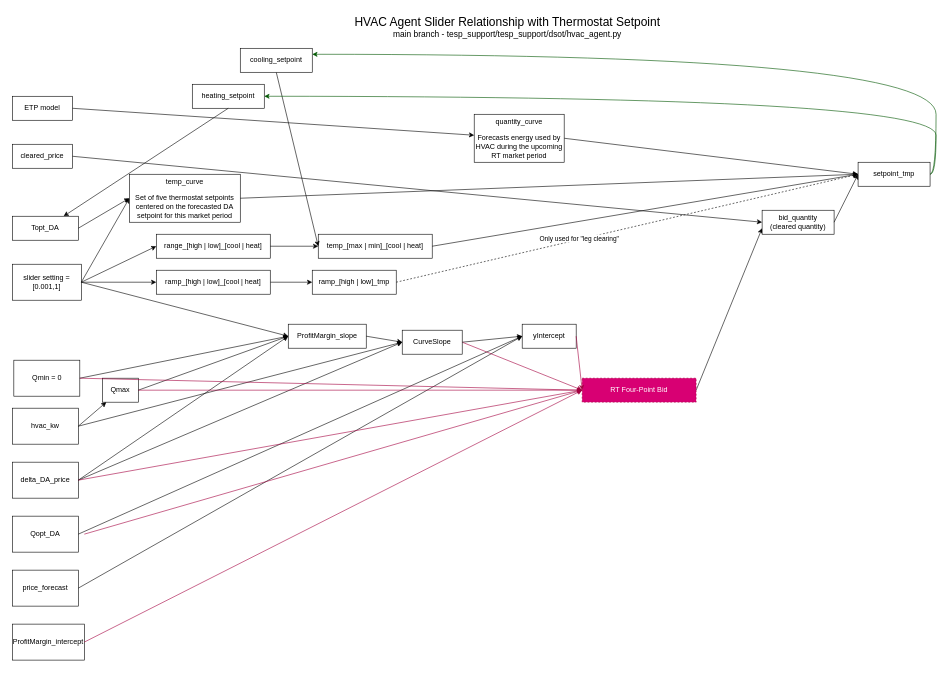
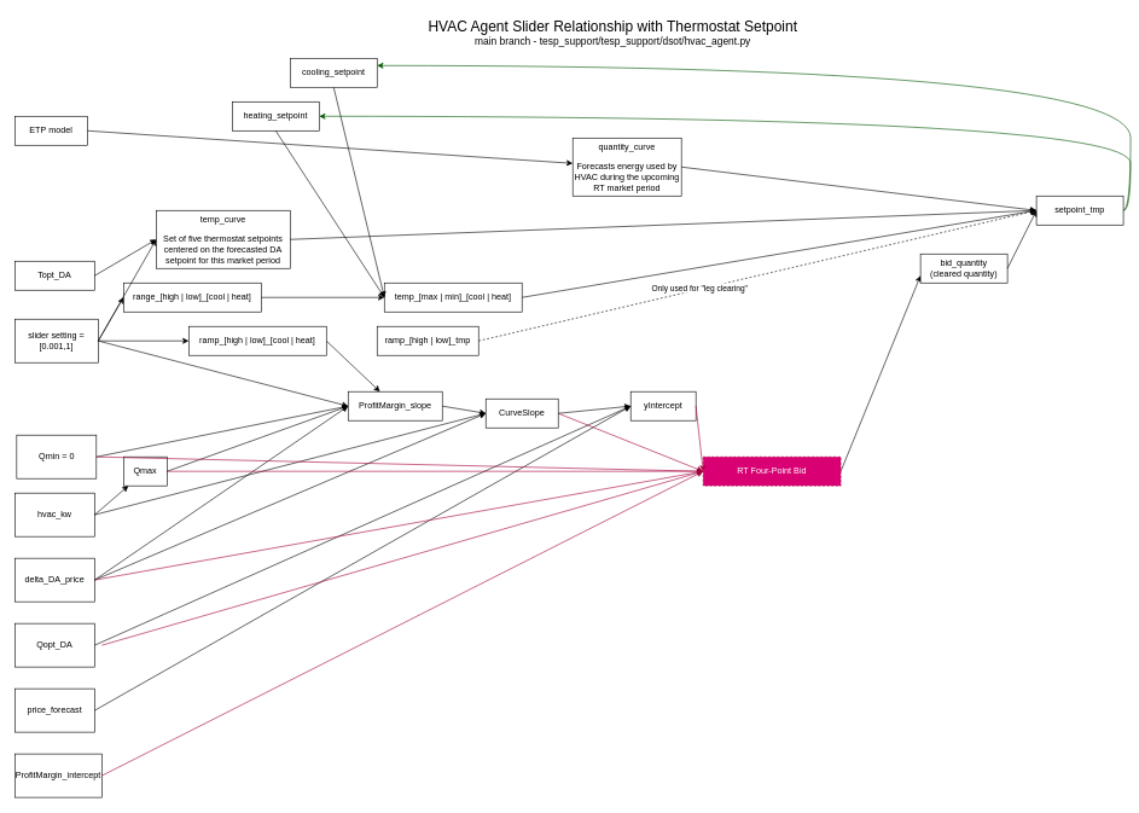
  <mxCell id="0" />
  <mxCell id="1" parent="0" />
  <mxCell id="2" value="slider setting = [0.001,1]" style="rounded=0;whiteSpace=wrap;html=1;" parent="1" vertex="1"><mxGeometry x="20" y="440" width="115" height="60" as="geometry" /></mxCell>
- <mxCell id="3" value="range_[high | low]_[cool | heat]" style="rounded=0;whiteSpace=wrap;html=1;" parent="1" vertex="1"><mxGeometry x="260" y="390" width="190" height="40" as="geometry" /></mxCell>
+ <mxCell id="3" value="range_[high | low]_[cool | heat]" style="rounded=0;whiteSpace=wrap;html=1;" parent="1" vertex="1"><mxGeometry x="170" y="390" width="190" height="40" as="geometry" /></mxCell>
  <mxCell id="4" value="&lt;font style=&quot;&quot;&gt;&lt;span style=&quot;font-size: 20px;&quot;&gt;HVAC Agent Slider Relationship with Thermostat Setpoint&lt;/span&gt;&lt;br&gt;&lt;font style=&quot;font-size: 14px;&quot;&gt;main branch - tesp_support/tesp_support/dsot/hvac_agent.py&lt;/font&gt;&lt;br&gt;&lt;/font&gt;" style="text;html=1;align=center;verticalAlign=middle;resizable=0;points=[];autosize=1;strokeColor=none;fillColor=none;" parent="1" vertex="1"><mxGeometry x="580" y="20" width="530" height="50" as="geometry" /></mxCell>
- <mxCell id="5" style="edgeStyle=none;html=1;exitX=1;exitY=0.5;exitDx=0;exitDy=0;" edge="1" parent="1" source="6" target="64"><mxGeometry relative="1" as="geometry" /></mxCell>
+ <mxCell id="5" style="edgeStyle=none;html=1;exitX=1;exitY=0.5;exitDx=0;exitDy=0;" edge="1" parent="1" source="6" target="43"><mxGeometry relative="1" as="geometry" /></mxCell>
  <mxCell id="6" value="ramp_[high | low]_[cool | heat]" style="rounded=0;whiteSpace=wrap;html=1;" parent="1" vertex="1"><mxGeometry x="260" y="450" width="190" height="40" as="geometry" /></mxCell>
  <mxCell id="7" value="" style="endArrow=classic;html=1;fontSize=14;exitX=1;exitY=0.5;exitDx=0;exitDy=0;entryX=0;entryY=0.5;entryDx=0;entryDy=0;" parent="1" source="2" target="3" edge="1"><mxGeometry width="50" height="50" relative="1" as="geometry"><mxPoint x="510" y="560" as="sourcePoint" /><mxPoint x="560" y="510" as="targetPoint" /></mxGeometry></mxCell>
  <mxCell id="8" value="" style="endArrow=classic;html=1;fontSize=14;exitX=1;exitY=0.5;exitDx=0;exitDy=0;entryX=0;entryY=0.5;entryDx=0;entryDy=0;" parent="1" source="2" target="6" edge="1"><mxGeometry width="50" height="50" relative="1" as="geometry"><mxPoint x="150" y="450" as="sourcePoint" /><mxPoint x="270" y="380" as="targetPoint" /></mxGeometry></mxCell>
  <mxCell id="9" value="delta_DA_price" style="rounded=0;whiteSpace=wrap;html=1;" vertex="1" parent="1"><mxGeometry x="20" y="770" width="110" height="60" as="geometry" /></mxCell>
  <mxCell id="10" value="" style="endArrow=classic;html=1;fontSize=14;exitX=1;exitY=0.5;exitDx=0;exitDy=0;entryX=0;entryY=0.5;entryDx=0;entryDy=0;" edge="1" parent="1" source="9" target="43"><mxGeometry width="50" height="50" relative="1" as="geometry"><mxPoint x="150" y="450" as="sourcePoint" /><mxPoint x="270" y="450" as="targetPoint" /></mxGeometry></mxCell>
  <mxCell id="11" value="" style="endArrow=classic;html=1;fontSize=14;exitX=1;exitY=0.5;exitDx=0;exitDy=0;entryX=0;entryY=0.5;entryDx=0;entryDy=0;" edge="1" parent="1" source="2" target="43"><mxGeometry width="50" height="50" relative="1" as="geometry"><mxPoint x="140" y="860" as="sourcePoint" /><mxPoint x="510" y="630" as="targetPoint" /></mxGeometry></mxCell>
  <mxCell id="12" value="Qmin = 0" style="rounded=0;whiteSpace=wrap;html=1;" vertex="1" parent="1"><mxGeometry x="22.5" y="600" width="110" height="60" as="geometry" /></mxCell>
  <mxCell id="13" value="hvac_kw" style="rounded=0;whiteSpace=wrap;html=1;" vertex="1" parent="1"><mxGeometry x="20" y="680" width="110" height="60" as="geometry" /></mxCell>
  <mxCell id="14" value="Qmax" style="rounded=0;whiteSpace=wrap;html=1;" vertex="1" parent="1"><mxGeometry x="170" y="630" width="60" height="40" as="geometry" /></mxCell>
  <mxCell id="15" value="" style="endArrow=classic;html=1;fontSize=14;exitX=1;exitY=0.5;exitDx=0;exitDy=0;" edge="1" parent="1" source="13" target="14"><mxGeometry width="50" height="50" relative="1" as="geometry"><mxPoint x="140" y="860" as="sourcePoint" /><mxPoint x="500" y="660" as="targetPoint" /></mxGeometry></mxCell>
  <mxCell id="16" value="" style="endArrow=classic;html=1;fontSize=14;exitX=1;exitY=0.5;exitDx=0;exitDy=0;entryX=0;entryY=0.5;entryDx=0;entryDy=0;" edge="1" parent="1" source="14" target="43"><mxGeometry width="50" height="50" relative="1" as="geometry"><mxPoint x="150" y="870" as="sourcePoint" /><mxPoint x="510" y="670" as="targetPoint" /></mxGeometry></mxCell>
  <mxCell id="17" value="" style="endArrow=classic;html=1;fontSize=14;exitX=1;exitY=0.5;exitDx=0;exitDy=0;entryX=0;entryY=0.5;entryDx=0;entryDy=0;" edge="1" parent="1" source="12" target="43"><mxGeometry width="50" height="50" relative="1" as="geometry"><mxPoint x="280" y="710" as="sourcePoint" /><mxPoint x="500" y="660" as="targetPoint" /></mxGeometry></mxCell>
  <mxCell id="18" value="" style="endArrow=classic;html=1;fontSize=14;exitX=1;exitY=0.5;exitDx=0;exitDy=0;entryX=0;entryY=0.5;entryDx=0;entryDy=0;" edge="1" parent="1" source="9" target="48"><mxGeometry width="50" height="50" relative="1" as="geometry"><mxPoint x="140" y="860" as="sourcePoint" /><mxPoint x="500" y="670" as="targetPoint" /></mxGeometry></mxCell>
  <mxCell id="19" value="" style="endArrow=classic;html=1;fontSize=14;exitX=1;exitY=0.5;exitDx=0;exitDy=0;entryX=0;entryY=0.5;entryDx=0;entryDy=0;" edge="1" parent="1" source="13" target="48"><mxGeometry width="50" height="50" relative="1" as="geometry"><mxPoint x="150" y="870" as="sourcePoint" /><mxPoint x="510" y="680" as="targetPoint" /></mxGeometry></mxCell>
  <mxCell id="20" value="Qopt_DA" style="rounded=0;whiteSpace=wrap;html=1;" vertex="1" parent="1"><mxGeometry x="20" y="860" width="110" height="60" as="geometry" /></mxCell>
  <mxCell id="21" value="yIntercept" style="rounded=0;whiteSpace=wrap;html=1;" vertex="1" parent="1"><mxGeometry x="870" y="540" width="90" height="40" as="geometry" /></mxCell>
  <mxCell id="22" value="" style="endArrow=classic;html=1;fontSize=14;exitX=1;exitY=0.5;exitDx=0;exitDy=0;entryX=0;entryY=0.5;entryDx=0;entryDy=0;" edge="1" parent="1" source="20" target="21"><mxGeometry width="50" height="50" relative="1" as="geometry"><mxPoint x="140" y="810" as="sourcePoint" /><mxPoint x="700" y="790" as="targetPoint" /></mxGeometry></mxCell>
  <mxCell id="23" value="" style="endArrow=classic;html=1;fontSize=14;exitX=1;exitY=0.5;exitDx=0;exitDy=0;entryX=0;entryY=0.5;entryDx=0;entryDy=0;" edge="1" parent="1" source="48" target="21"><mxGeometry width="50" height="50" relative="1" as="geometry"><mxPoint x="150" y="900" as="sourcePoint" /><mxPoint x="950" y="880" as="targetPoint" /></mxGeometry></mxCell>
  <mxCell id="24" value="price_forecast" style="rounded=0;whiteSpace=wrap;html=1;" vertex="1" parent="1"><mxGeometry x="20" y="950" width="110" height="60" as="geometry" /></mxCell>
  <mxCell id="25" value="" style="endArrow=classic;html=1;fontSize=14;exitX=1;exitY=0.5;exitDx=0;exitDy=0;entryX=0;entryY=0.5;entryDx=0;entryDy=0;" edge="1" parent="1" source="24" target="21"><mxGeometry width="50" height="50" relative="1" as="geometry"><mxPoint x="150" y="900" as="sourcePoint" /><mxPoint x="960" y="900" as="targetPoint" /></mxGeometry></mxCell>
  <mxCell id="26" value="heating_setpoint" style="rounded=0;whiteSpace=wrap;html=1;" vertex="1" parent="1"><mxGeometry x="320" y="140" width="120" height="40" as="geometry" /></mxCell>
  <mxCell id="27" value="temp_[max | min]_[cool | heat]" style="rounded=0;whiteSpace=wrap;html=1;" vertex="1" parent="1"><mxGeometry x="530" y="390" width="190" height="40" as="geometry" /></mxCell>
  <mxCell id="28" value="" style="endArrow=classic;html=1;fontSize=14;exitX=1;exitY=0.5;exitDx=0;exitDy=0;entryX=0;entryY=0.5;entryDx=0;entryDy=0;" edge="1" parent="1" source="3" target="27"><mxGeometry width="50" height="50" relative="1" as="geometry"><mxPoint x="150" y="450" as="sourcePoint" /><mxPoint x="270" y="410" as="targetPoint" /></mxGeometry></mxCell>
  <mxCell id="29" value="" style="endArrow=classic;html=1;fontSize=14;exitX=0.5;exitY=1;exitDx=0;exitDy=0;entryX=0;entryY=0.5;entryDx=0;entryDy=0;" edge="1" parent="1" source="53" target="27"><mxGeometry width="50" height="50" relative="1" as="geometry"><mxPoint x="160" y="460" as="sourcePoint" /><mxPoint x="280" y="420" as="targetPoint" /></mxGeometry></mxCell>
- <mxCell id="30" value="" style="endArrow=classic;html=1;fontSize=14;exitX=0.5;exitY=1;exitDx=0;exitDy=0;" edge="1" parent="1" source="26" target="34"><mxGeometry width="50" height="50" relative="1" as="geometry"><mxPoint x="170" y="470" as="sourcePoint" /><mxPoint x="290" y="430" as="targetPoint" /></mxGeometry></mxCell>
+ <mxCell id="30" value="" style="endArrow=classic;html=1;fontSize=14;exitX=0.5;exitY=1;exitDx=0;exitDy=0;entryX=0;entryY=0.5;entryDx=0;entryDy=0;" edge="1" parent="1" source="26" target="27"><mxGeometry width="50" height="50" relative="1" as="geometry"><mxPoint x="170" y="470" as="sourcePoint" /><mxPoint x="290" y="430" as="targetPoint" /></mxGeometry></mxCell>
  <mxCell id="31" style="edgeStyle=orthogonalEdgeStyle;html=1;exitX=1;exitY=0.5;exitDx=0;exitDy=0;entryX=1;entryY=0.25;entryDx=0;entryDy=0;fillColor=#008a00;strokeColor=#005700;curved=1;" edge="1" parent="1" source="32" target="53"><mxGeometry relative="1" as="geometry" /></mxCell>
  <mxCell id="32" value="setpoint_tmp" style="rounded=0;whiteSpace=wrap;html=1;" vertex="1" parent="1"><mxGeometry x="1430" y="270" width="120" height="40" as="geometry" /></mxCell>
  <mxCell id="33" value="" style="endArrow=classic;html=1;fontSize=14;exitX=1;exitY=0.5;exitDx=0;exitDy=0;entryX=0;entryY=0.5;entryDx=0;entryDy=0;" edge="1" parent="1" source="27" target="32"><mxGeometry width="50" height="50" relative="1" as="geometry"><mxPoint x="145" y="320" as="sourcePoint" /><mxPoint x="540" y="410" as="targetPoint" /></mxGeometry></mxCell>
  <mxCell id="34" value="Topt_DA" style="rounded=0;whiteSpace=wrap;html=1;" vertex="1" parent="1"><mxGeometry x="20" y="360" width="110" height="40" as="geometry" /></mxCell>
  <mxCell id="35" value="temp_curve&lt;br&gt;&lt;br&gt;Set of five thermostat setpoints centered on the forecasted DA setpoint for this market period" style="rounded=0;whiteSpace=wrap;html=1;" vertex="1" parent="1"><mxGeometry x="215" y="290" width="185" height="80" as="geometry" /></mxCell>
  <mxCell id="36" value="" style="endArrow=classic;html=1;fontSize=14;exitX=1;exitY=0.5;exitDx=0;exitDy=0;entryX=0;entryY=0.5;entryDx=0;entryDy=0;" edge="1" parent="1" source="34" target="35"><mxGeometry width="50" height="50" relative="1" as="geometry"><mxPoint x="145" y="260" as="sourcePoint" /><mxPoint x="540" y="410" as="targetPoint" /></mxGeometry></mxCell>
  <mxCell id="37" value="" style="endArrow=classic;html=1;fontSize=14;exitX=1;exitY=0.5;exitDx=0;exitDy=0;entryX=0;entryY=0.5;entryDx=0;entryDy=0;" edge="1" parent="1" source="2" target="35"><mxGeometry width="50" height="50" relative="1" as="geometry"><mxPoint x="155" y="270" as="sourcePoint" /><mxPoint x="550" y="420" as="targetPoint" /></mxGeometry></mxCell>
  <mxCell id="38" value="ProfitMargin_intercept" style="rounded=0;whiteSpace=wrap;html=1;" vertex="1" parent="1"><mxGeometry x="20" y="1040" width="120" height="60" as="geometry" /></mxCell>
  <mxCell id="39" style="edgeStyle=none;html=1;exitX=1;exitY=0.5;exitDx=0;exitDy=0;entryX=0;entryY=0.75;entryDx=0;entryDy=0;" edge="1" parent="1" source="40" target="56"><mxGeometry relative="1" as="geometry" /></mxCell>
  <mxCell id="40" value="RT Four-Point Bid" style="rounded=0;whiteSpace=wrap;html=1;fillColor=#d80073;fontColor=#ffffff;strokeColor=#A50040;dashed=1;" vertex="1" parent="1"><mxGeometry x="970" y="630" width="190" height="40" as="geometry" /></mxCell>
  <mxCell id="41" value="" style="endArrow=classic;html=1;fontSize=14;exitX=1;exitY=0.5;exitDx=0;exitDy=0;entryX=0;entryY=0.5;entryDx=0;entryDy=0;fillColor=#d80073;strokeColor=#A50040;" edge="1" parent="1" source="12" target="40"><mxGeometry width="50" height="50" relative="1" as="geometry"><mxPoint x="150" y="600" as="sourcePoint" /><mxPoint x="500" y="670" as="targetPoint" /></mxGeometry></mxCell>
  <mxCell id="42" value="" style="endArrow=classic;html=1;fontSize=14;exitX=1;exitY=0.5;exitDx=0;exitDy=0;entryX=0;entryY=0.5;entryDx=0;entryDy=0;fillColor=#d80073;strokeColor=#A50040;" edge="1" parent="1" source="14" target="40"><mxGeometry width="50" height="50" relative="1" as="geometry"><mxPoint x="150" y="600" as="sourcePoint" /><mxPoint x="500" y="670" as="targetPoint" /></mxGeometry></mxCell>
  <mxCell id="43" value="ProfitMargin_slope" style="rounded=0;whiteSpace=wrap;html=1;" vertex="1" parent="1"><mxGeometry x="480" y="540" width="130" height="40" as="geometry" /></mxCell>
  <mxCell id="44" value="" style="endArrow=classic;html=1;fontSize=14;entryX=0;entryY=0.5;entryDx=0;entryDy=0;fillColor=#d80073;strokeColor=#A50040;" edge="1" parent="1" target="40"><mxGeometry width="50" height="50" relative="1" as="geometry"><mxPoint x="140" y="890" as="sourcePoint" /><mxPoint x="960" y="900" as="targetPoint" /></mxGeometry></mxCell>
  <mxCell id="45" value="" style="endArrow=classic;html=1;fontSize=14;exitX=1;exitY=0.5;exitDx=0;exitDy=0;entryX=0;entryY=0.5;entryDx=0;entryDy=0;fillColor=#d80073;strokeColor=#A50040;" edge="1" parent="1" source="48" target="40"><mxGeometry width="50" height="50" relative="1" as="geometry"><mxPoint x="890" y="840" as="sourcePoint" /><mxPoint x="1230" y="690" as="targetPoint" /></mxGeometry></mxCell>
  <mxCell id="46" value="" style="endArrow=classic;html=1;fontSize=14;exitX=1;exitY=0.5;exitDx=0;exitDy=0;entryX=0;entryY=0.5;entryDx=0;entryDy=0;fillColor=#d80073;strokeColor=#A50040;" edge="1" parent="1" source="21" target="40"><mxGeometry width="50" height="50" relative="1" as="geometry"><mxPoint x="900" y="850" as="sourcePoint" /><mxPoint x="970" y="900" as="targetPoint" /></mxGeometry></mxCell>
  <mxCell id="47" value="" style="endArrow=classic;html=1;fontSize=14;exitX=1;exitY=0.5;exitDx=0;exitDy=0;entryX=0;entryY=0.5;entryDx=0;entryDy=0;fillColor=#d80073;strokeColor=#A50040;" edge="1" parent="1" source="38" target="40"><mxGeometry width="50" height="50" relative="1" as="geometry"><mxPoint x="150" y="990" as="sourcePoint" /><mxPoint x="960" y="900" as="targetPoint" /></mxGeometry></mxCell>
  <mxCell id="48" value="CurveSlope" style="rounded=0;whiteSpace=wrap;html=1;" vertex="1" parent="1"><mxGeometry x="670" y="550" width="100" height="40" as="geometry" /></mxCell>
  <mxCell id="49" value="" style="endArrow=classic;html=1;fontSize=14;exitX=1;exitY=0.5;exitDx=0;exitDy=0;entryX=0;entryY=0.5;entryDx=0;entryDy=0;fillColor=#d80073;strokeColor=#A50040;" edge="1" parent="1" source="9" target="40"><mxGeometry width="50" height="50" relative="1" as="geometry"><mxPoint x="140" y="810" as="sourcePoint" /><mxPoint x="700" y="840" as="targetPoint" /></mxGeometry></mxCell>
  <mxCell id="50" value="" style="endArrow=classic;html=1;fontSize=14;exitX=1;exitY=0.5;exitDx=0;exitDy=0;entryX=0;entryY=0.5;entryDx=0;entryDy=0;" edge="1" parent="1" source="43" target="48"><mxGeometry width="50" height="50" relative="1" as="geometry"><mxPoint x="140" y="710" as="sourcePoint" /><mxPoint x="680" y="580" as="targetPoint" /></mxGeometry></mxCell>
  <mxCell id="51" value="" style="endArrow=classic;html=1;fontSize=14;exitX=1;exitY=0.5;exitDx=0;exitDy=0;entryX=0;entryY=0.5;entryDx=0;entryDy=0;" edge="1" parent="1" source="35" target="32"><mxGeometry width="50" height="50" relative="1" as="geometry"><mxPoint x="530" y="370" as="sourcePoint" /><mxPoint x="675" y="80" as="targetPoint" /></mxGeometry></mxCell>
  <mxCell id="52" style="edgeStyle=orthogonalEdgeStyle;html=1;exitX=1;exitY=0.5;exitDx=0;exitDy=0;entryX=1;entryY=0.5;entryDx=0;entryDy=0;fillColor=#008a00;strokeColor=#005700;curved=1;" edge="1" parent="1" source="32" target="26"><mxGeometry relative="1" as="geometry"><mxPoint x="930" y="400" as="sourcePoint" /><mxPoint x="145" y="250" as="targetPoint" /></mxGeometry></mxCell>
  <mxCell id="53" value="cooling_setpoint" style="rounded=0;whiteSpace=wrap;html=1;" vertex="1" parent="1"><mxGeometry x="400" y="80" width="120" height="40" as="geometry" /></mxCell>
- <mxCell id="54" style="html=1;exitX=1;exitY=0.5;exitDx=0;exitDy=0;entryX=0;entryY=0.5;entryDx=0;entryDy=0;" edge="1" parent="1" source="55" target="56"><mxGeometry relative="1" as="geometry" /></mxCell>
- <mxCell id="55" value="cleared_price" style="rounded=0;whiteSpace=wrap;html=1;" vertex="1" parent="1"><mxGeometry x="20" y="240" width="100" height="40" as="geometry" /></mxCell>
  <mxCell id="56" value="bid_quantity&lt;br&gt;(cleared quantity)" style="rounded=0;whiteSpace=wrap;html=1;" vertex="1" parent="1"><mxGeometry x="1270" y="350" width="120" height="40" as="geometry" /></mxCell>
  <mxCell id="57" style="html=1;exitX=1;exitY=0.5;exitDx=0;exitDy=0;entryX=0;entryY=0.5;entryDx=0;entryDy=0;" edge="1" parent="1" source="56" target="32"><mxGeometry relative="1" as="geometry"><mxPoint x="880" y="290" as="sourcePoint" /><mxPoint x="580" y="120" as="targetPoint" /></mxGeometry></mxCell>
  <mxCell id="58" style="html=1;exitX=1;exitY=0.5;exitDx=0;exitDy=0;" edge="1" parent="1" source="59" target="61"><mxGeometry relative="1" as="geometry" /></mxCell>
  <mxCell id="59" value="ETP model" style="rounded=0;whiteSpace=wrap;html=1;" vertex="1" parent="1"><mxGeometry x="20" y="160" width="100" height="40" as="geometry" /></mxCell>
  <mxCell id="60" style="edgeStyle=none;html=1;exitX=1;exitY=0.5;exitDx=0;exitDy=0;entryX=0;entryY=0.5;entryDx=0;entryDy=0;" edge="1" parent="1" source="61" target="32"><mxGeometry relative="1" as="geometry" /></mxCell>
  <mxCell id="61" value="quantity_curve&lt;br&gt;&lt;br&gt;Forecasts energy used by HVAC during the upcoming RT market period" style="rounded=0;whiteSpace=wrap;html=1;" vertex="1" parent="1"><mxGeometry x="790" y="190" width="150" height="80" as="geometry" /></mxCell>
  <mxCell id="62" style="edgeStyle=none;html=1;exitX=1;exitY=0.5;exitDx=0;exitDy=0;entryX=0;entryY=0.5;entryDx=0;entryDy=0;dashed=1;" edge="1" parent="1" source="64" target="32"><mxGeometry relative="1" as="geometry" /></mxCell>
  <mxCell id="63" value="Only used for &quot;leg clearing&quot;" style="edgeLabel;html=1;align=center;verticalAlign=middle;resizable=0;points=[];" vertex="1" connectable="0" parent="62"><mxGeometry x="-0.209" y="2" relative="1" as="geometry"><mxPoint as="offset" /></mxGeometry></mxCell>
  <mxCell id="64" value="ramp_[high | low]_tmp" style="rounded=0;whiteSpace=wrap;html=1;" vertex="1" parent="1"><mxGeometry x="520" y="450" width="140" height="40" as="geometry" /></mxCell>
